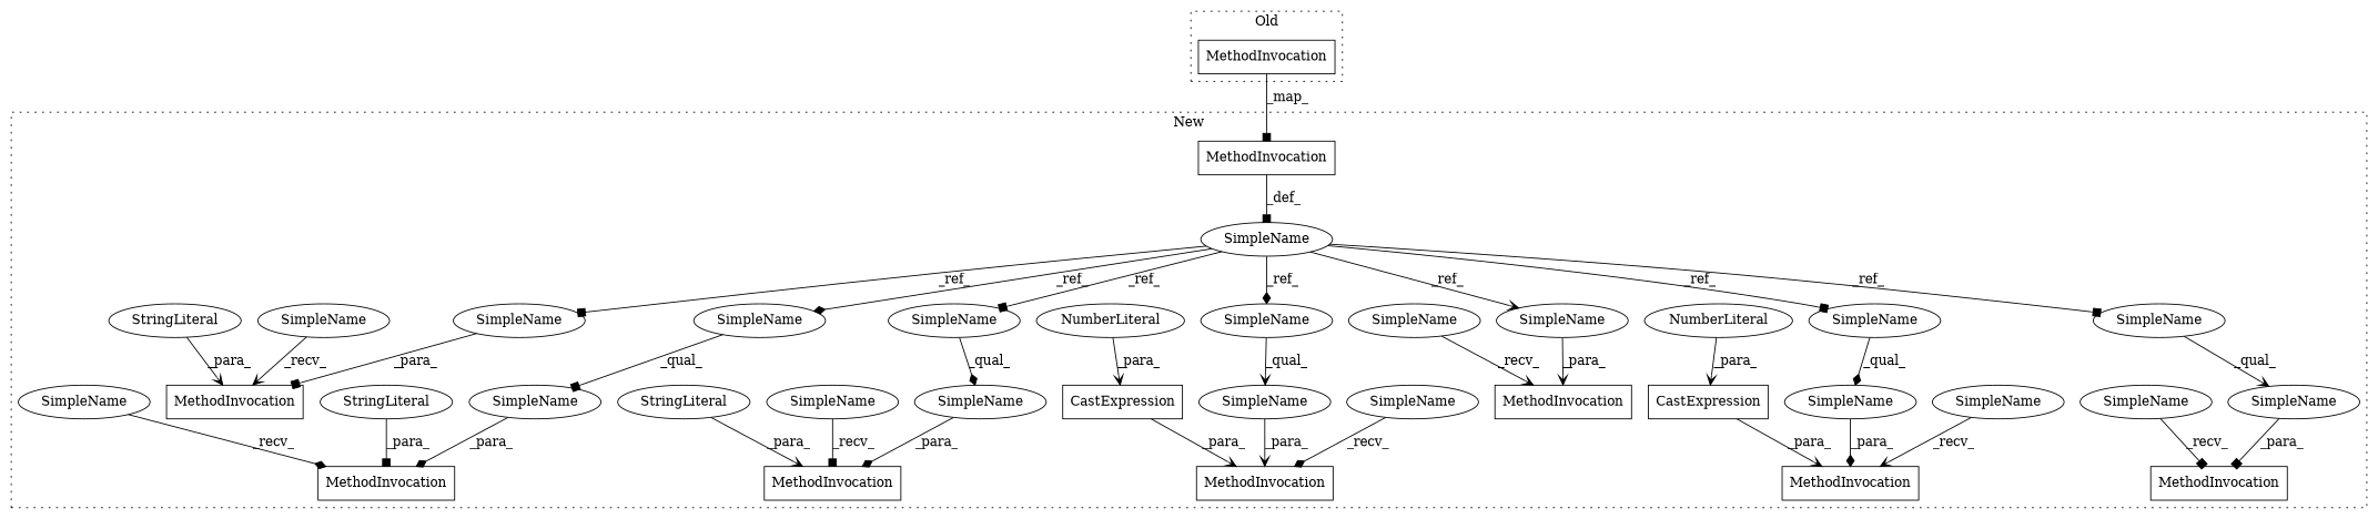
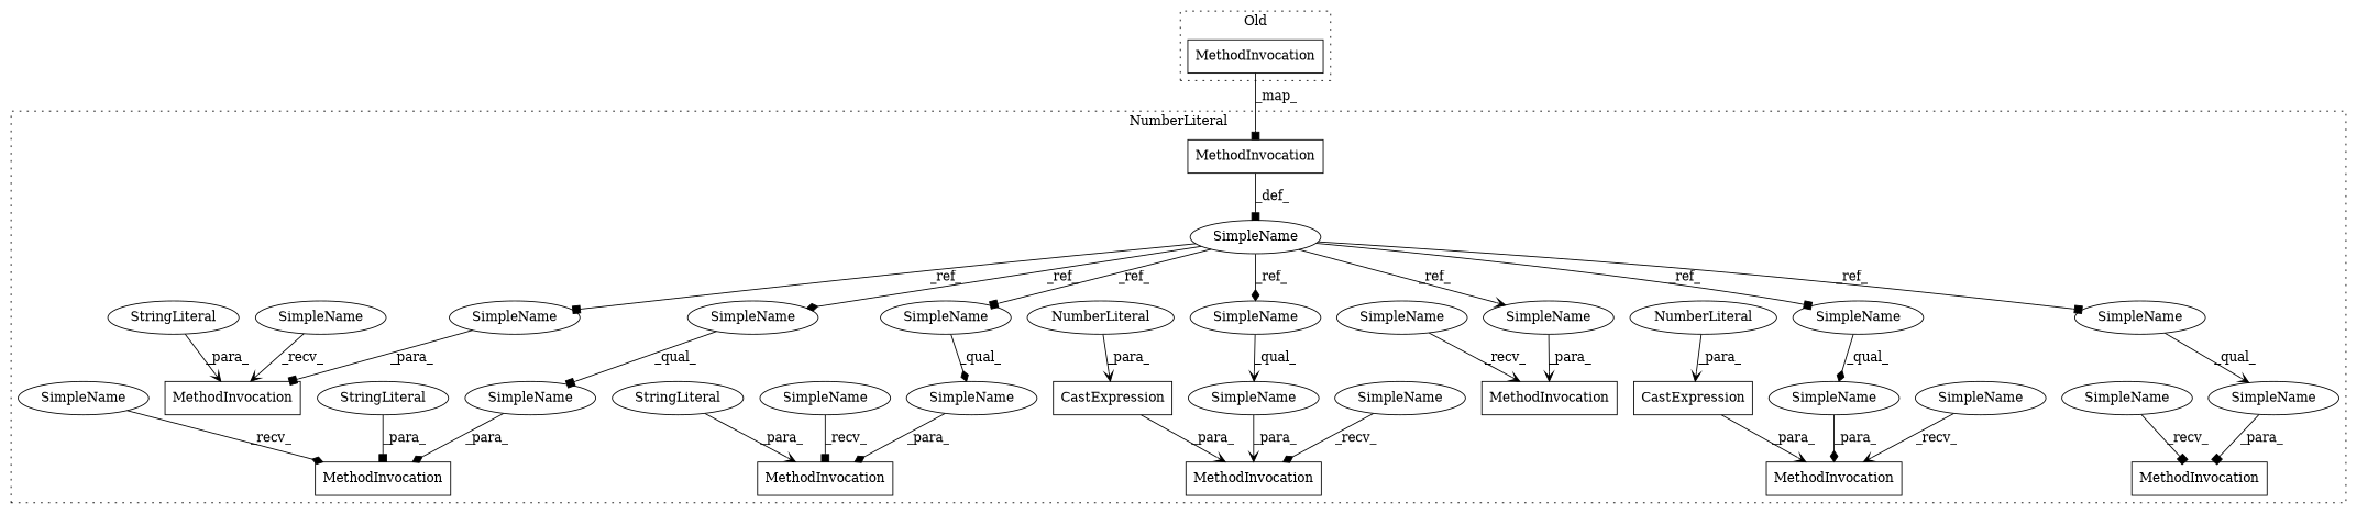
  digraph {
    node [a=42 l=6 s=9266 shape=ellipse]
    edge [arrowhead=vee]
    n1 [a=11 label=CastExpression s=9465 shape=box]
    n2 [a=11 label=CastExpression s=9399 shape=box]
    n3 [a=32 l="5,1" label=MethodInvocation s="9526,9565" shape=box]
    n4 [a=32 l="6,1" label=MethodInvocation s="9221,9295" shape=box]
    n5 [a=32 l="6,1" label=MethodInvocation s="9317,9371" shape=box]
    n6 [a=32 l="6,1" label=MethodInvocation s="9393,9437" shape=box]
    n7 [a=32 l="6,30" label=MethodInvocation s="9587,9615" shape=box]
    n8 [a=32 l="36,1" label=MethodInvocation s="9046,9105" shape=box]
    n9 [a=32 l="6,1" label=MethodInvocation s="9459,9504" shape=box]
    n10 [a=32 l="5,38" label=MethodInvocation s="9140,9162" shape=box]
    n11 [a=34 label=NumberLiteral s=9405]
    n12 [a=34 l=4 label=NumberLiteral s=9471]
    n13 [l=17 label=SimpleName]
    n14 [label=SimpleName s=9580]
    n15 [label=SimpleName s=9519]
    n16 [l=17 label=SimpleName s=9339]
    n17 [l=17 label=SimpleName s=9413]
    n18 [l=17 label=SimpleName s=9477]
    n19 [l=17 label=SimpleName s=9145]
    n20 [label=SimpleName s=9214]
    n21 [l=17 label=SimpleName s=9014]
    n22 [label=SimpleName s=9452]
    n23 [l=27 label=SimpleName s=9477]
    n24 [label=SimpleName s=9310]
    n25 [label=SimpleName s=9386]
    n26 [l=24 label=SimpleName s=9413]
    n27 [l=17 label=SimpleName s=9531]
    n28 [l=29 label=SimpleName]
    n29 [l=17 label=SimpleName s=9598]
    n30 [l=34 label=SimpleName s=9531]
    n31 [l=32 label=SimpleName s=9339]
    n32 [label=SimpleName s=9133]
    n33 [a=45 l=37 label=StringLiteral s=9227]
    n34 [a=45 l=3 label=StringLiteral s=9593]
    n35 [a=45 l=14 label=StringLiteral s=9323]
    n36 [a=32 l="6,1" label=MethodInvocation s="7374,7403" shape=box]
    subgraph cluster_1 {
-     label=New
+     label=NumberLiteral
      style=dotted
      n1
      n2
      n3
      n4
      n5
      n6
      n7
      n8
      n9
      n10
      n11
      n12
      n13
      n14
      n15
      n16
      n17
      n18
      n19
      n20
      n21
      n22
      n23
      n24
      n25
      n26
      n27
      n28
      n29
      n30
      n31
      n32
      n33
      n34
      n35
    }
    subgraph cluster_2 {
      label=Old
      style=dotted
      n36
    }
    n1 -> n9 [label=_para_]
    n2 -> n6 [label=_para_]
    n8 -> n21 [label=_def_ arrowhead=box]
    n11 -> n2 [label=_para_]
    n12 -> n1 [label=_para_]
    n13 -> n28 [label=_qual_ arrowhead=diamond]
    n14 -> n7 [label=_recv_]
    n15 -> n3 [label=_recv_ arrowhead=box]
    n16 -> n31 [label=_qual_ arrowhead=box]
    n17 -> n26 [label=_qual_ arrowhead=diamond]
    n18 -> n23 [label=_qual_]
    n19 -> n10 [label=_para_]
    n20 -> n4 [label=_recv_ arrowhead=box]
    n21 -> n13 [label=_ref_ arrowhead=box]
    n21 -> n16 [label=_ref_ arrowhead=diamond]
    n21 -> n17 [label=_ref_ arrowhead=box]
    n21 -> n18 [label=_ref_ arrowhead=diamond]
    n21 -> n19 [label=_ref_]
    n21 -> n27 [label=_ref_ arrowhead=box]
    n21 -> n29 [label=_ref_ arrowhead=box]
    n22 -> n9 [label=_recv_ arrowhead=diamond]
    n23 -> n9 [label=_para_]
    n24 -> n5 [label=_recv_ arrowhead=diamond]
    n25 -> n6 [label=_recv_]
    n26 -> n6 [label=_para_ arrowhead=diamond]
    n27 -> n30 [label=_qual_]
    n28 -> n4 [label=_para_ arrowhead=diamond]
    n29 -> n7 [label=_para_ arrowhead=box]
    n30 -> n3 [label=_para_ arrowhead=box]
    n31 -> n5 [label=_para_ arrowhead=diamond]
    n32 -> n10 [label=_recv_]
    n33 -> n4 [label=_para_]
    n34 -> n7 [label=_para_]
    n35 -> n5 [label=_para_ arrowhead=box]
    n36 -> n8 [label=_map_ arrowhead=box]
  }
